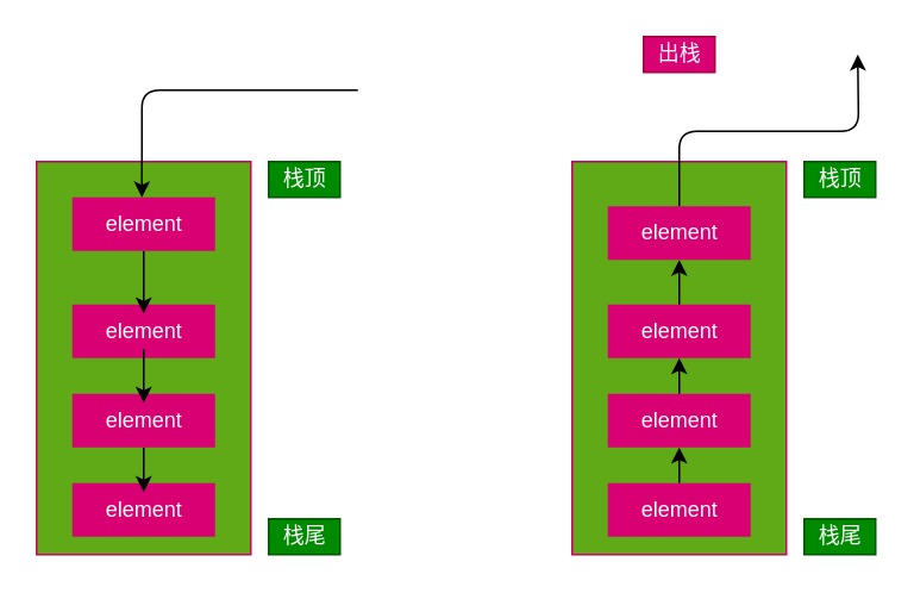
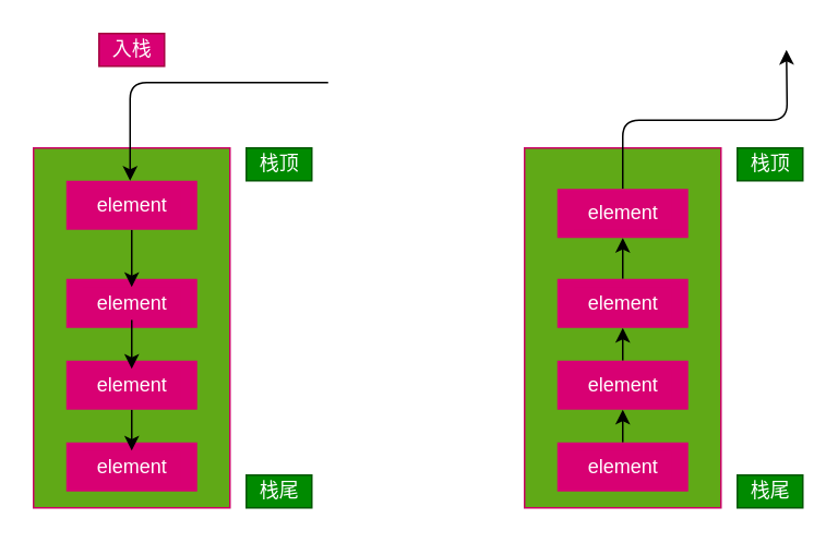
  <mxCell id="0" />
  <mxCell id="1" parent="0" />
  <mxCell id="2" value="" style="whiteSpace=wrap;html=1;fillColor=#60a917;strokeColor=#CC0066;fontColor=#ffffff;border: 0 1px 1px 1px;borderColor: #333;" vertex="1" parent="1"><mxGeometry x="20" y="90" width="120" height="220" as="geometry" /></mxCell>
+ <mxCell id="3" value="入栈" style="text;html=1;resizable=0;autosize=1;align=center;verticalAlign=middle;points=[];fillColor=#d80073;strokeColor=#A50040;rounded=0;fontColor=#ffffff;" vertex="1" parent="1"><mxGeometry x="60" y="20" width="40" height="20" as="geometry" /></mxCell>
  <mxCell id="4" value="栈顶" style="text;html=1;resizable=0;autosize=1;align=center;verticalAlign=middle;points=[];fillColor=#008a00;strokeColor=#005700;rounded=0;fontColor=#ffffff;" vertex="1" parent="1"><mxGeometry x="150" y="90" width="40" height="20" as="geometry" /></mxCell>
  <mxCell id="5" value="栈尾" style="text;html=1;resizable=0;autosize=1;align=center;verticalAlign=middle;points=[];fillColor=#008a00;strokeColor=#005700;rounded=0;fontColor=#ffffff;" vertex="1" parent="1"><mxGeometry x="150" y="290" width="40" height="20" as="geometry" /></mxCell>
  <mxCell id="6" value="" style="whiteSpace=wrap;html=1;strokeColor=#transpant;fillColor=#d80073;fontColor=#ffffff;" vertex="1" parent="1"><mxGeometry x="40" y="270" width="80" height="30" as="geometry" /></mxCell>
  <mxCell id="7" value="element" style="text;html=1;resizable=0;autosize=1;align=center;verticalAlign=middle;points=[];fillColor=#d80073;strokeColor=#transpant;rounded=0;fontColor=#ffffff;" vertex="1" parent="1"><mxGeometry x="50" y="275" width="60" height="20" as="geometry" /></mxCell>
  <mxCell id="8" value="" style="edgeStyle=orthogonalEdgeStyle;rounded=1;orthogonalLoop=1;jettySize=auto;html=1;" edge="1" parent="1" source="9" target="7"><mxGeometry relative="1" as="geometry" /></mxCell>
  <mxCell id="9" value="" style="whiteSpace=wrap;html=1;strokeColor=#transpant;fillColor=#d80073;fontColor=#ffffff;" vertex="1" parent="1"><mxGeometry x="40" y="220" width="80" height="30" as="geometry" /></mxCell>
  <mxCell id="10" value="element" style="text;html=1;resizable=0;autosize=1;align=center;verticalAlign=middle;points=[];fillColor=#d80073;strokeColor=#transpant;rounded=0;fontColor=#ffffff;" vertex="1" parent="1"><mxGeometry x="50" y="225" width="60" height="20" as="geometry" /></mxCell>
  <mxCell id="11" value="" style="whiteSpace=wrap;html=1;strokeColor=#transpant;fillColor=#d80073;fontColor=#ffffff;" vertex="1" parent="1"><mxGeometry x="40" y="170" width="80" height="30" as="geometry" /></mxCell>
  <mxCell id="12" value="" style="edgeStyle=orthogonalEdgeStyle;rounded=1;orthogonalLoop=1;jettySize=auto;html=1;" edge="1" parent="1" source="13" target="10"><mxGeometry relative="1" as="geometry" /></mxCell>
  <mxCell id="13" value="element" style="text;html=1;resizable=0;autosize=1;align=center;verticalAlign=middle;points=[];fillColor=#d80073;strokeColor=#transpant;rounded=0;fontColor=#ffffff;" vertex="1" parent="1"><mxGeometry x="50" y="175" width="60" height="20" as="geometry" /></mxCell>
  <mxCell id="14" value="" style="edgeStyle=orthogonalEdgeStyle;rounded=1;orthogonalLoop=1;jettySize=auto;html=1;" edge="1" parent="1" source="15" target="13"><mxGeometry relative="1" as="geometry" /></mxCell>
  <mxCell id="15" value="" style="whiteSpace=wrap;html=1;strokeColor=#transpant;fillColor=#d80073;fontColor=#ffffff;" vertex="1" parent="1"><mxGeometry x="40" y="110" width="80" height="30" as="geometry" /></mxCell>
  <mxCell id="16" value="element" style="text;html=1;resizable=0;autosize=1;align=center;verticalAlign=middle;points=[];fillColor=#d80073;strokeColor=#transpant;rounded=0;fontColor=#ffffff;" vertex="1" parent="1"><mxGeometry x="50" y="115" width="60" height="20" as="geometry" /></mxCell>
  <mxCell id="17" value="" style="whiteSpace=wrap;html=1;fillColor=#60a917;strokeColor=#CC0066;fontColor=#ffffff;border: 0 1px 1px 1px;borderColor: #333;" vertex="1" parent="1"><mxGeometry x="320" y="90" width="120" height="220" as="geometry" /></mxCell>
- <mxCell id="18" value="出栈" style="text;html=1;resizable=0;autosize=1;align=center;verticalAlign=middle;points=[];fillColor=#d80073;strokeColor=#A50040;rounded=0;fontColor=#ffffff;" vertex="1" parent="1"><mxGeometry x="360" y="20" width="40" height="20" as="geometry" /></mxCell>
  <mxCell id="19" value="栈顶" style="text;html=1;resizable=0;autosize=1;align=center;verticalAlign=middle;points=[];fillColor=#008a00;strokeColor=#005700;rounded=0;fontColor=#ffffff;" vertex="1" parent="1"><mxGeometry x="450" y="90" width="40" height="20" as="geometry" /></mxCell>
  <mxCell id="20" value="栈尾" style="text;html=1;resizable=0;autosize=1;align=center;verticalAlign=middle;points=[];fillColor=#008a00;strokeColor=#005700;rounded=0;fontColor=#ffffff;" vertex="1" parent="1"><mxGeometry x="450" y="290" width="40" height="20" as="geometry" /></mxCell>
  <mxCell id="21" style="edgeStyle=orthogonalEdgeStyle;rounded=1;orthogonalLoop=1;jettySize=auto;html=1;exitX=0.5;exitY=0;exitDx=0;exitDy=0;entryX=0.5;entryY=1;entryDx=0;entryDy=0;" edge="1" parent="1" source="22" target="25"><mxGeometry relative="1" as="geometry" /></mxCell>
  <mxCell id="22" value="" style="whiteSpace=wrap;html=1;strokeColor=#transpant;fillColor=#d80073;fontColor=#ffffff;" vertex="1" parent="1"><mxGeometry x="340" y="270" width="80" height="30" as="geometry" /></mxCell>
  <mxCell id="23" value="element" style="text;html=1;resizable=0;autosize=1;align=center;verticalAlign=middle;points=[];fillColor=#d80073;strokeColor=#transpant;rounded=0;fontColor=#ffffff;" vertex="1" parent="1"><mxGeometry x="350" y="275" width="60" height="20" as="geometry" /></mxCell>
  <mxCell id="24" style="edgeStyle=orthogonalEdgeStyle;rounded=1;orthogonalLoop=1;jettySize=auto;html=1;exitX=0.5;exitY=0;exitDx=0;exitDy=0;entryX=0.5;entryY=1;entryDx=0;entryDy=0;" edge="1" parent="1" source="25" target="28"><mxGeometry relative="1" as="geometry" /></mxCell>
  <mxCell id="25" value="" style="whiteSpace=wrap;html=1;strokeColor=#transpant;fillColor=#d80073;fontColor=#ffffff;" vertex="1" parent="1"><mxGeometry x="340" y="220" width="80" height="30" as="geometry" /></mxCell>
  <mxCell id="26" value="element" style="text;html=1;resizable=0;autosize=1;align=center;verticalAlign=middle;points=[];fillColor=#d80073;strokeColor=#transpant;rounded=0;fontColor=#ffffff;" vertex="1" parent="1"><mxGeometry x="350" y="225" width="60" height="20" as="geometry" /></mxCell>
  <mxCell id="27" style="edgeStyle=orthogonalEdgeStyle;rounded=1;orthogonalLoop=1;jettySize=auto;html=1;exitX=0.5;exitY=0;exitDx=0;exitDy=0;entryX=0.5;entryY=1;entryDx=0;entryDy=0;" edge="1" parent="1" source="28" target="31"><mxGeometry relative="1" as="geometry" /></mxCell>
  <mxCell id="28" value="" style="whiteSpace=wrap;html=1;strokeColor=#transpant;fillColor=#d80073;fontColor=#ffffff;" vertex="1" parent="1"><mxGeometry x="340" y="170" width="80" height="30" as="geometry" /></mxCell>
  <mxCell id="29" value="element" style="text;html=1;resizable=0;autosize=1;align=center;verticalAlign=middle;points=[];fillColor=#d80073;strokeColor=#transpant;rounded=0;fontColor=#ffffff;" vertex="1" parent="1"><mxGeometry x="350" y="175" width="60" height="20" as="geometry" /></mxCell>
  <mxCell id="30" style="edgeStyle=orthogonalEdgeStyle;rounded=1;orthogonalLoop=1;jettySize=auto;html=1;exitX=0.5;exitY=0;exitDx=0;exitDy=0;" edge="1" parent="1" source="31"><mxGeometry relative="1" as="geometry"><mxPoint x="480" y="30" as="targetPoint" /></mxGeometry></mxCell>
  <mxCell id="31" value="" style="whiteSpace=wrap;html=1;strokeColor=#transpant;fillColor=#d80073;fontColor=#ffffff;" vertex="1" parent="1"><mxGeometry x="340" y="115" width="80" height="30" as="geometry" /></mxCell>
  <mxCell id="32" value="element" style="text;html=1;resizable=0;autosize=1;align=center;verticalAlign=middle;points=[];fillColor=#d80073;strokeColor=#transpant;rounded=0;fontColor=#ffffff;" vertex="1" parent="1"><mxGeometry x="350" y="120" width="60" height="20" as="geometry" /></mxCell>
  <mxCell id="33" value="" style="endArrow=classic;html=1;" edge="1" parent="1"><mxGeometry width="50" height="50" relative="1" as="geometry"><mxPoint x="200" y="50" as="sourcePoint" /><mxPoint x="79" y="110" as="targetPoint" /><Array as="points"><mxPoint x="160" y="50" /><mxPoint x="79" y="50" /></Array></mxGeometry></mxCell>
